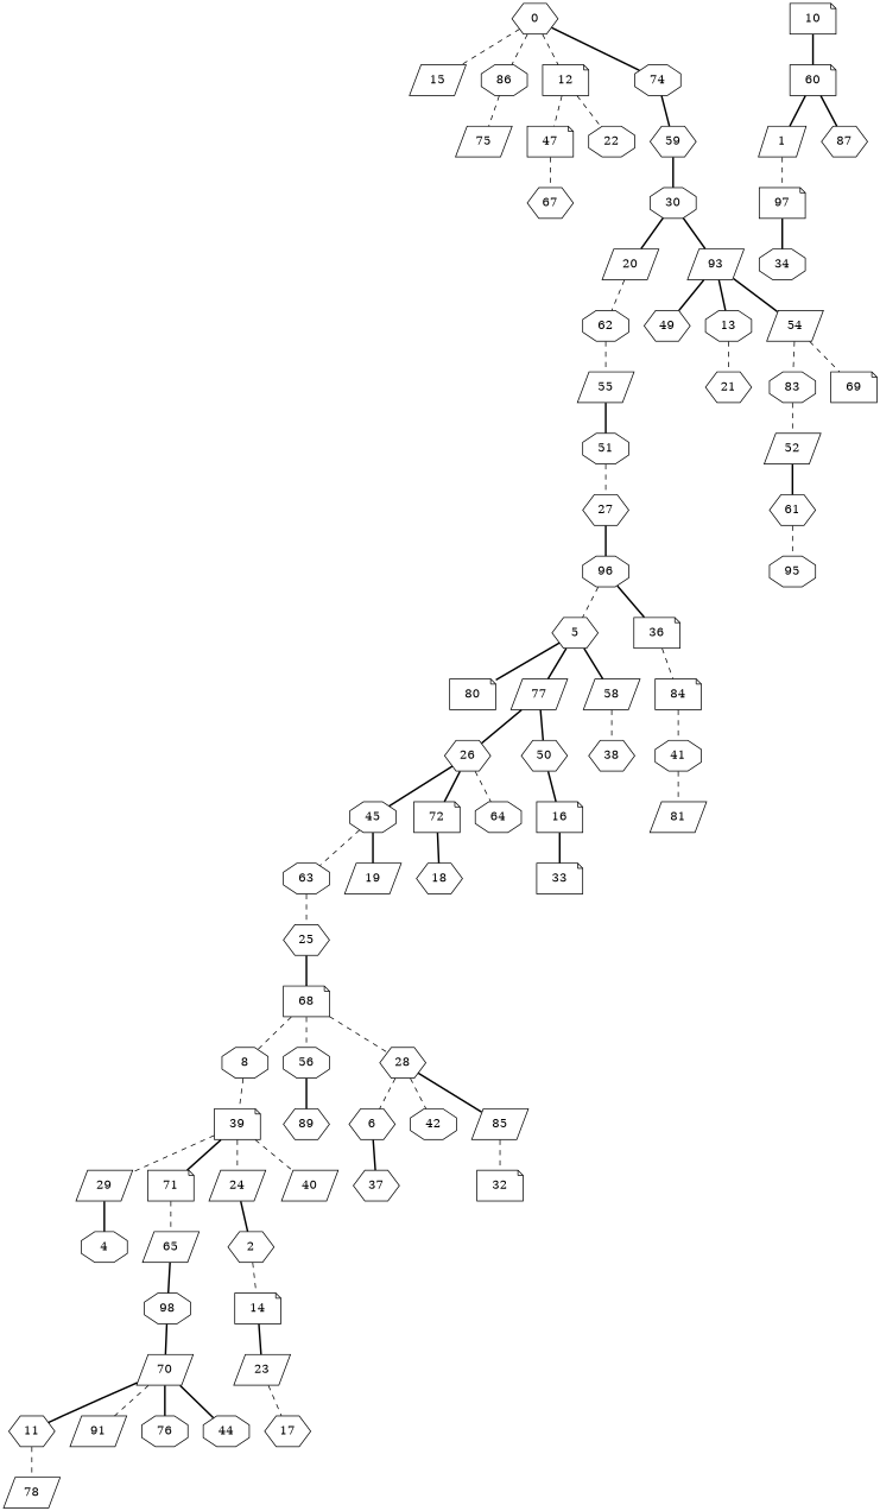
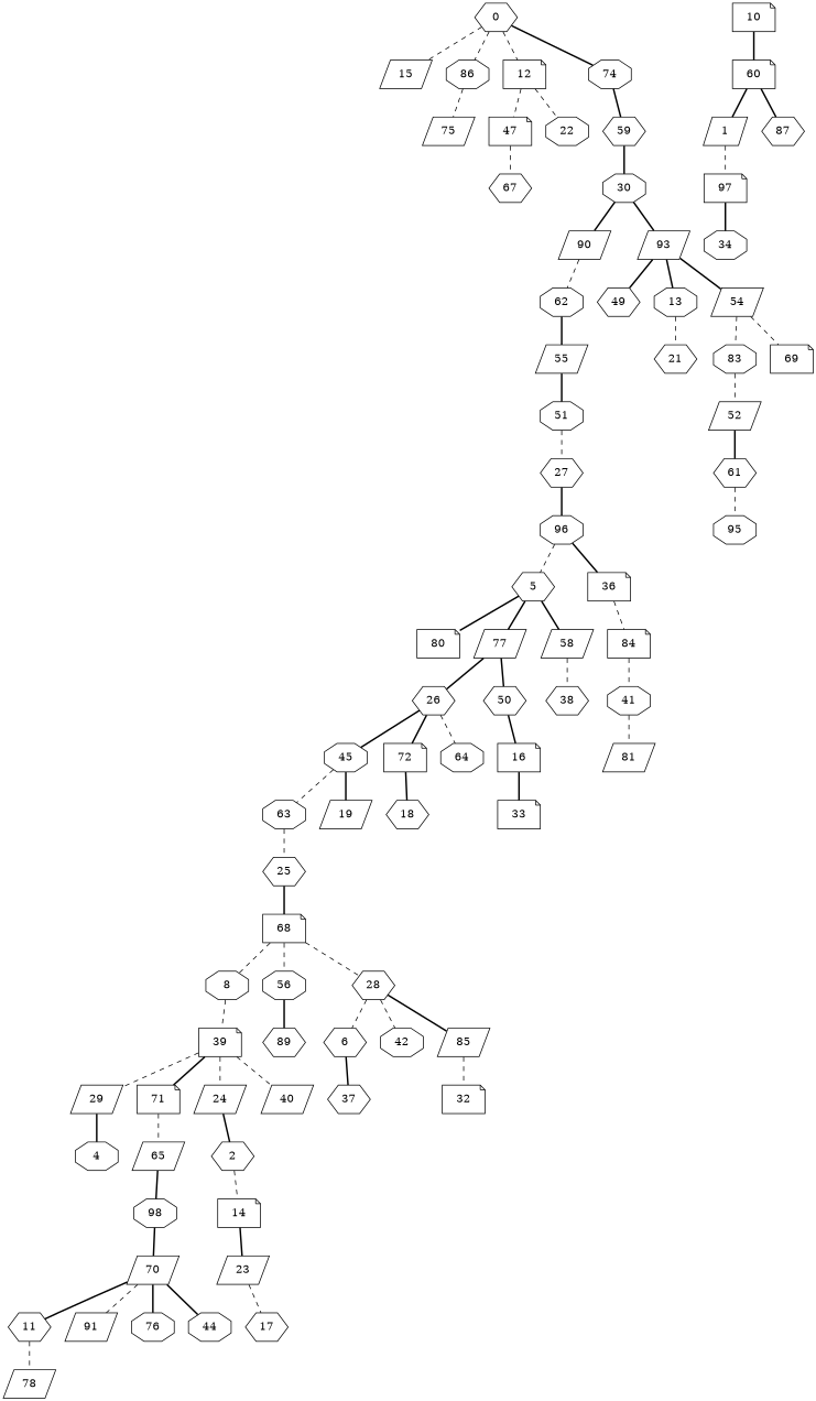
  graph {
    node [shape=octagon]
    edge [style=bold]
    0 [shape=hexagon]
    15 [shape=parallelogram]
    86
    12 [shape=note]
    74
    75 [shape=parallelogram]
    47 [shape=note]
    22
    59 [shape=hexagon]
    67 [shape=hexagon]
    30
-   90 [shape=parallelogram label=20]
+   90 [shape=parallelogram]
    93 [shape=parallelogram]
    62
    49 [shape=hexagon]
    13
    54 [shape=parallelogram]
    55 [shape=parallelogram]
    51
    27 [shape=hexagon]
    96
    5 [shape=hexagon]
    36 [shape=note]
    80 [shape=note]
    77 [shape=parallelogram]
    58 [shape=parallelogram]
    84 [shape=note]
    26 [shape=hexagon]
    50 [shape=hexagon]
    38 [shape=hexagon]
    n31 [label=45]
    72 [shape=note]
    64
    16 [shape=note]
    63
    19 [shape=parallelogram]
    18 [shape=hexagon]
    25 [shape=hexagon]
    68 [shape=note]
    8
    56
    28 [shape=hexagon]
    39 [shape=note]
    89 [shape=hexagon]
    6 [shape=hexagon]
    42
    85 [shape=parallelogram]
    29 [shape=parallelogram]
    71 [shape=note]
    24 [shape=parallelogram]
    40 [shape=parallelogram]
    4
    65 [shape=parallelogram]
    2 [shape=hexagon]
    n55 [label=98]
    10 [shape=note]
    60 [shape=note]
    70 [shape=parallelogram]
    1 [shape=parallelogram]
    87 [shape=hexagon]
    97 [shape=note]
    34
    11 [shape=hexagon]
    91 [shape=parallelogram]
    76
    44
    78 [shape=parallelogram]
    14 [shape=note]
    23 [shape=parallelogram]
    17 [shape=hexagon]
    37 [shape=hexagon]
    32 [shape=note]
    33 [shape=note]
    41
    81 [shape=parallelogram]
    21 [shape=hexagon]
    83
    69 [shape=note]
    52 [shape=parallelogram]
    61 [shape=hexagon]
    95
    0 -- 15 [style=dashed]
    0 -- 86 [style=dashed]
    0 -- 12 [style=dashed]
    0 -- 74
    86 -- 75 [style=dashed]
    12 -- 47 [style=dashed]
    12 -- 22 [style=dashed]
    74 -- 59
    47 -- 67 [style=dashed]
    59 -- 30
    30 -- 90
    30 -- 93
    90 -- 62 [style=dashed]
    93 -- 49
    93 -- 13
    93 -- 54
-   62 -- 55 [style=dashed]
+   62 -- 55
    13 -- 21 [style=dashed]
    54 -- 83 [style=dashed]
    54 -- 69 [style=dashed]
    55 -- 51
    51 -- 27 [style=dashed]
    27 -- 96
    96 -- 5 [style=dashed]
    96 -- 36
    5 -- 80
    5 -- 77
    5 -- 58
    36 -- 84 [style=dashed]
    77 -- 26
    77 -- 50
    58 -- 38 [style=dashed]
    84 -- 41 [style=dashed]
    26 -- n31
    26 -- 72
    26 -- 64 [style=dashed]
    50 -- 16
    n31 -- 63 [style=dashed]
    n31 -- 19
    72 -- 18
    16 -- 33
    63 -- 25 [style=dashed]
    25 -- 68
    68 -- 8 [style=dashed]
    68 -- 56 [style=dashed]
    68 -- 28 [style=dashed]
    8 -- 39 [style=dashed]
    56 -- 89
    28 -- 6 [style=dashed]
    28 -- 42 [style=dashed]
    28 -- 85
    39 -- 29 [style=dashed]
    39 -- 71
    39 -- 24 [style=dashed]
    39 -- 40 [style=dashed]
    6 -- 37
    85 -- 32 [style=dashed]
    29 -- 4
    71 -- 65 [style=dashed]
    24 -- 2
    65 -- n55
    2 -- 14 [style=dashed]
    n55 -- 70
    10 -- 60
    60 -- 1
    60 -- 87
    70 -- 11
    70 -- 91 [style=dashed]
    70 -- 76
    70 -- 44
    1 -- 97 [style=dashed]
    97 -- 34
    11 -- 78 [style=dashed]
    14 -- 23
    23 -- 17 [style=dashed]
    41 -- 81 [style=dashed]
    83 -- 52 [style=dashed]
    52 -- 61
    61 -- 95 [style=dashed]
  }
